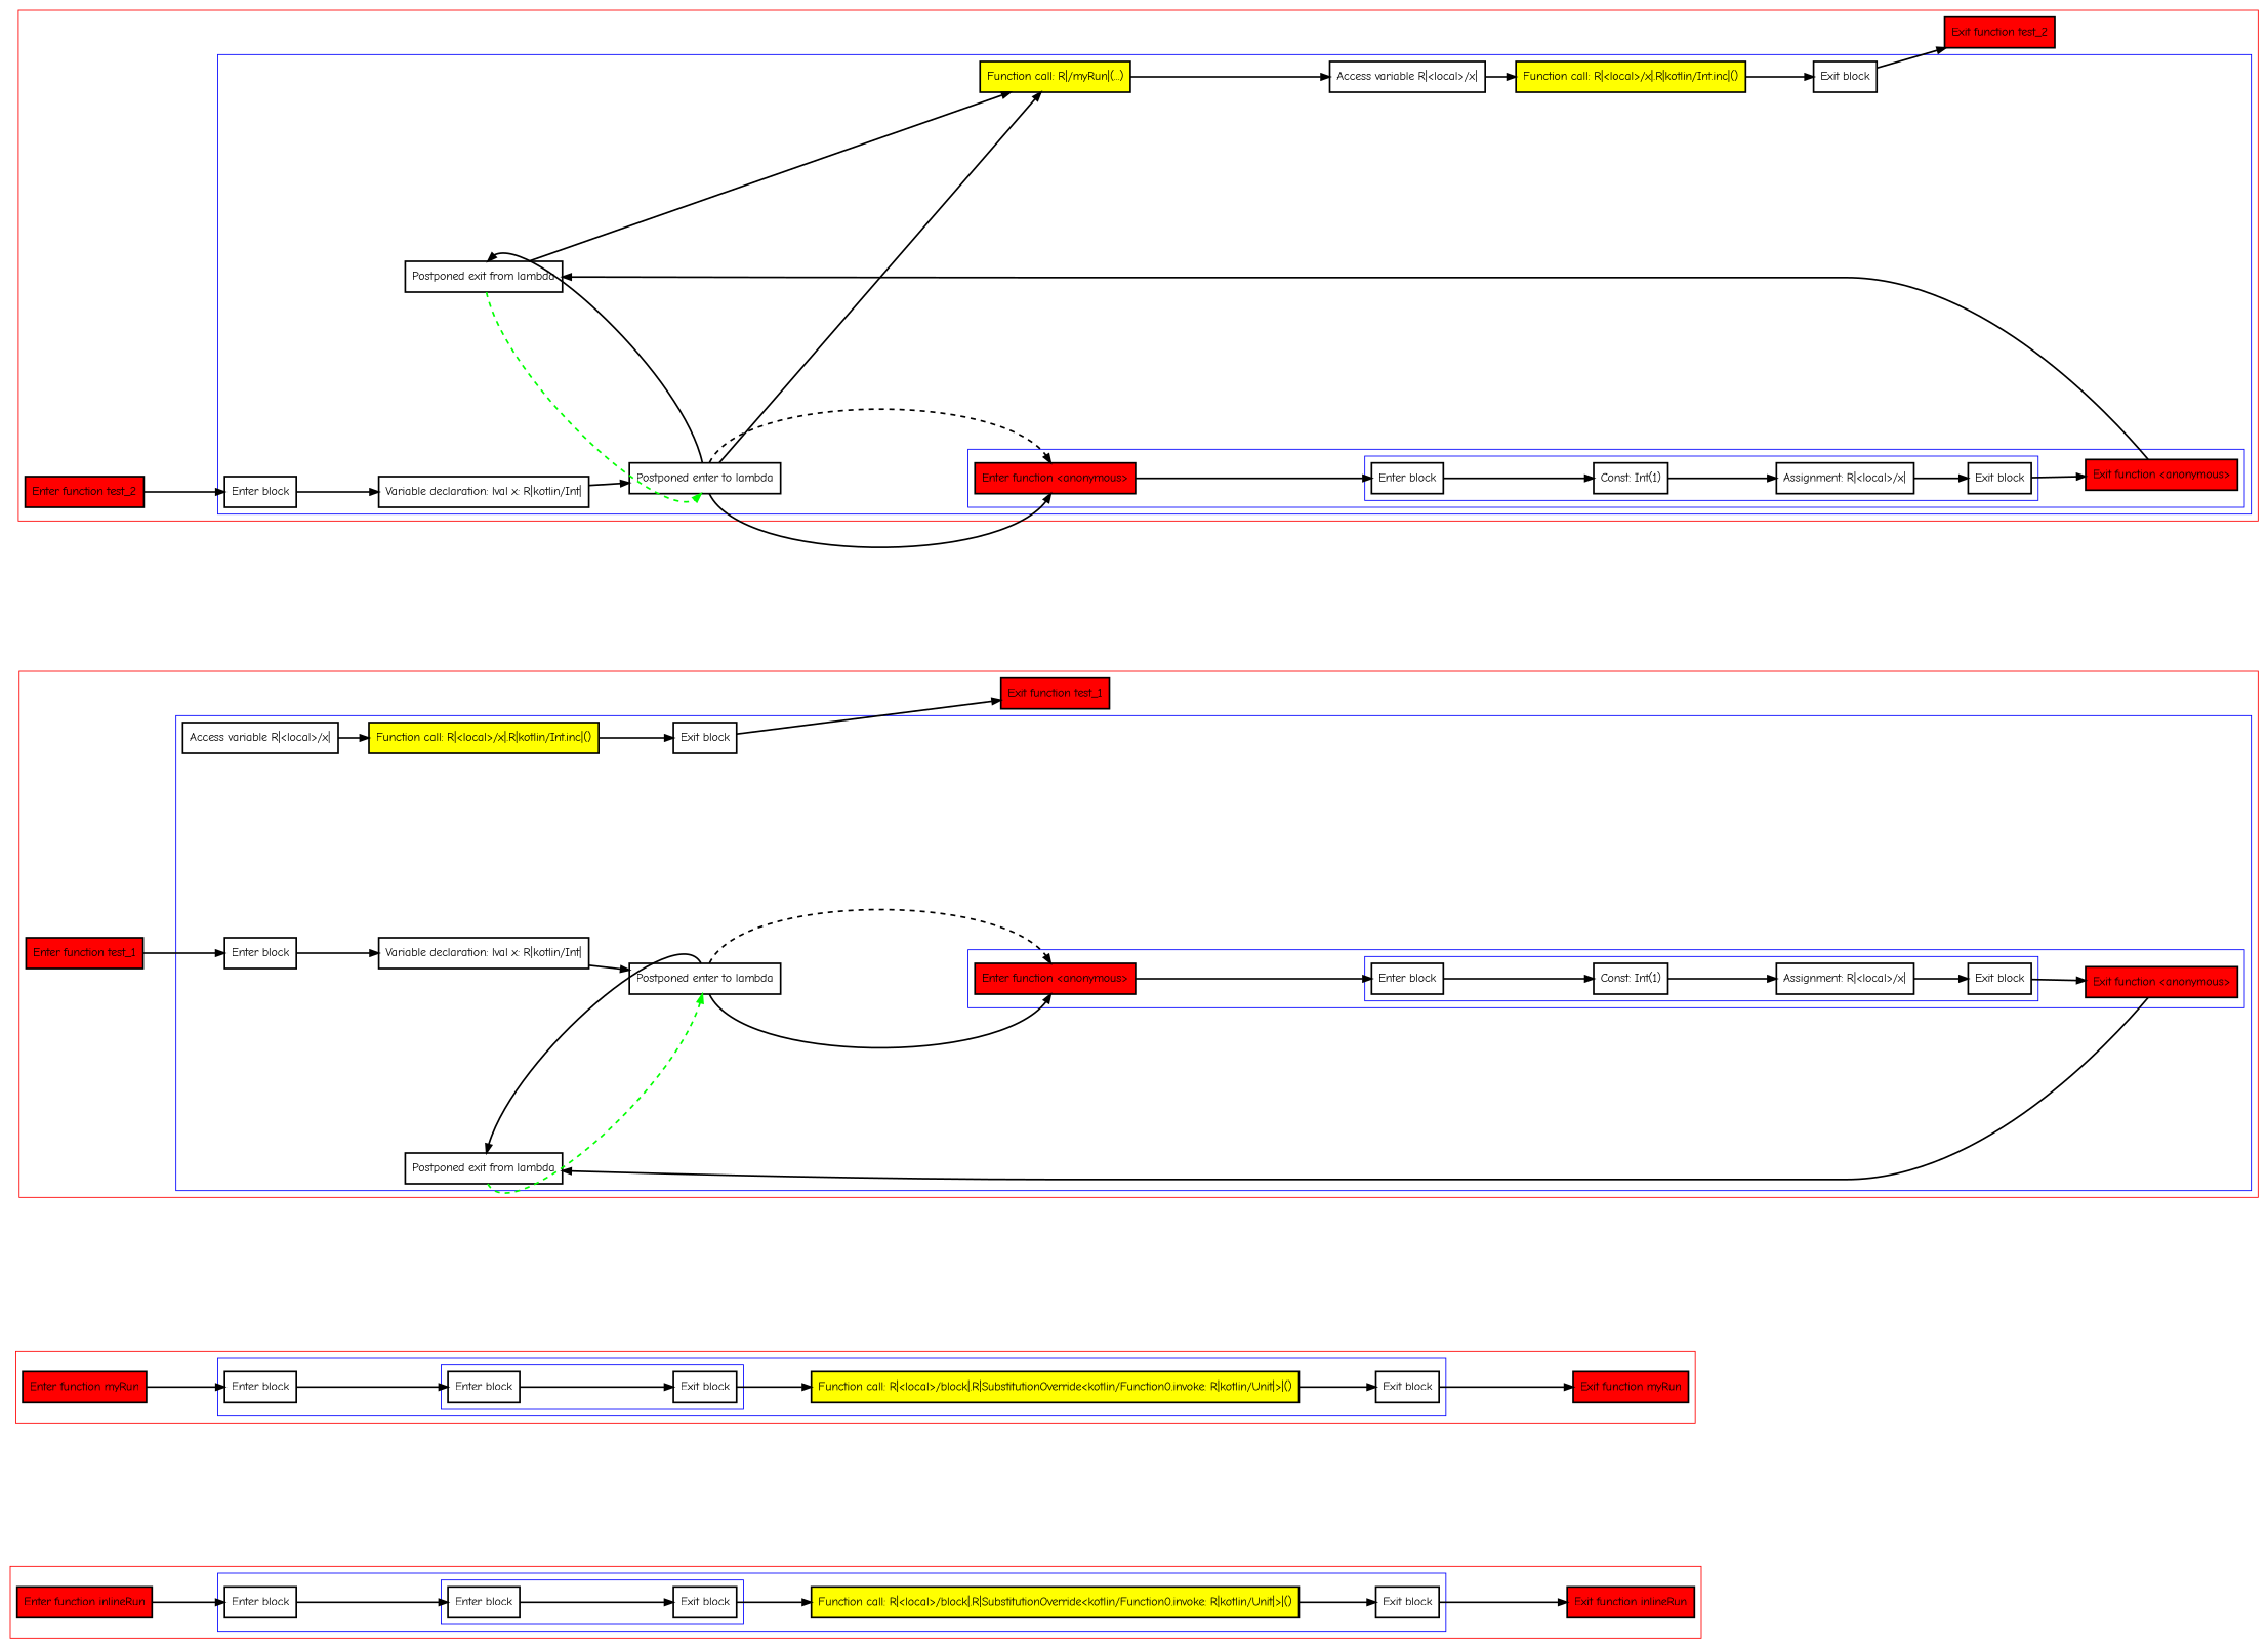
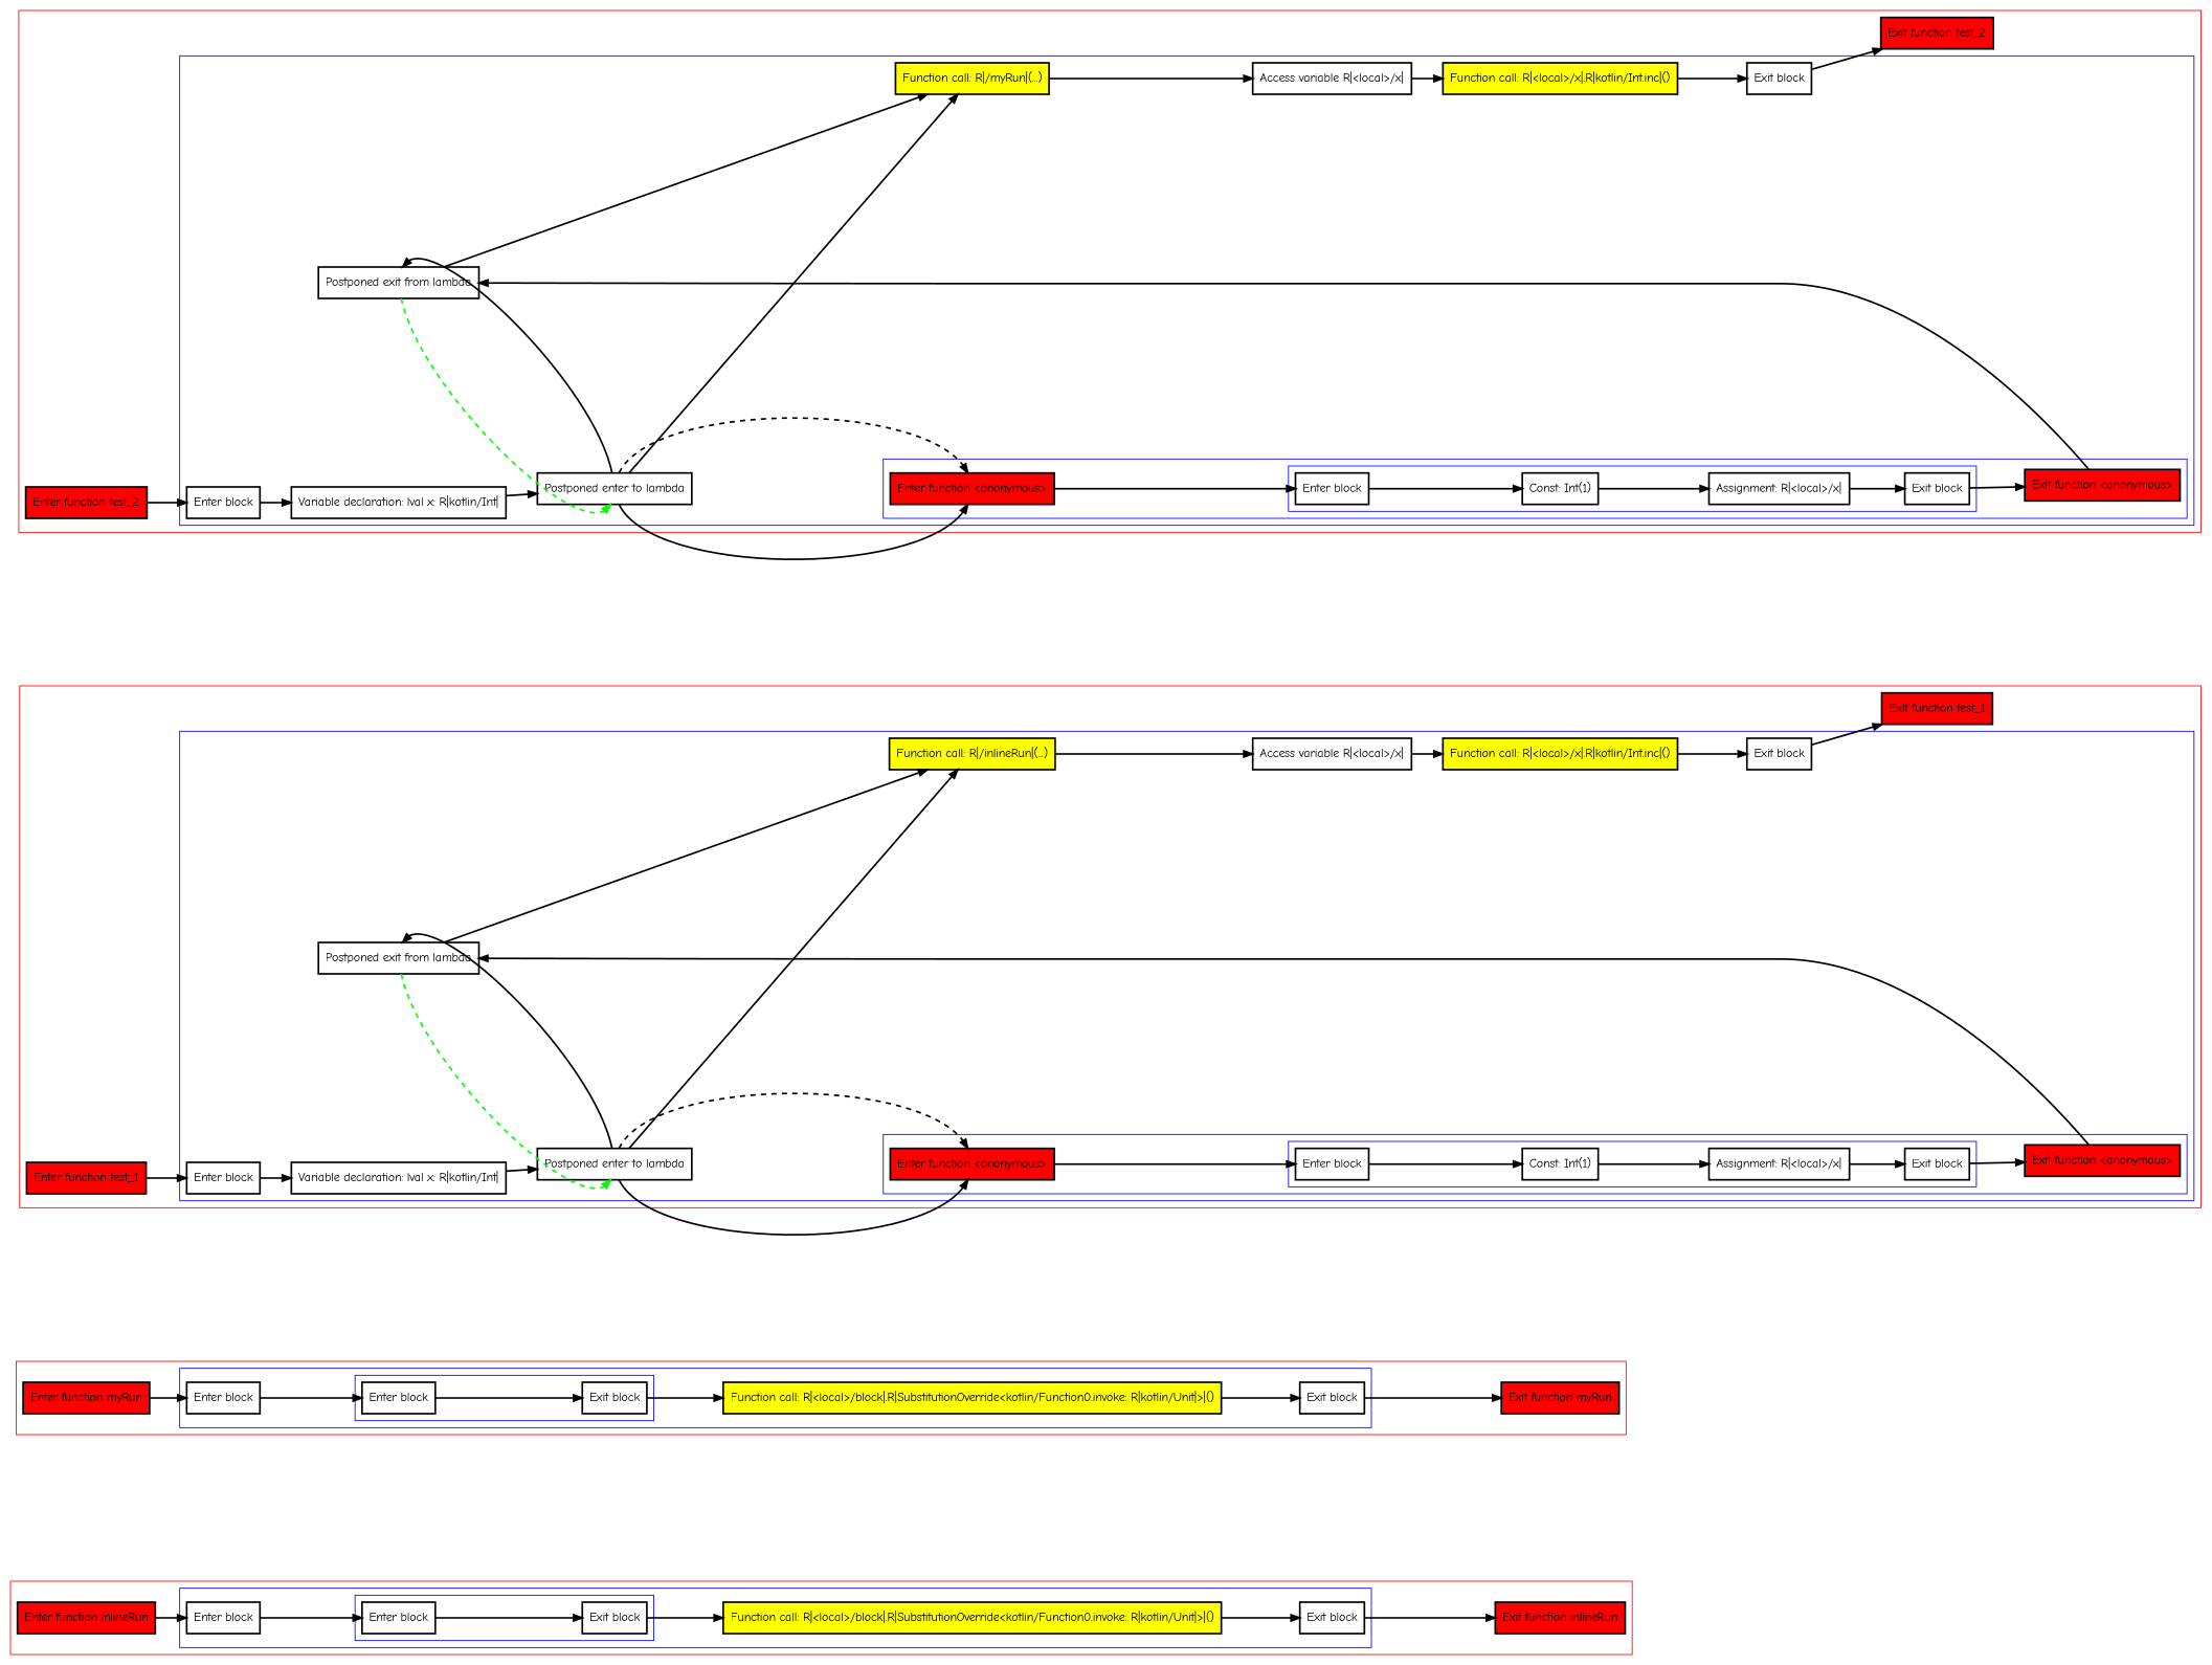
  digraph {
    nodesep=3
    rankdir=LR
    fontname="Comic Neue"
    node [penwidth=2 shape=box fontname="Comic Neue"]
    edge [penwidth=2 fontname="Comic Neue"]
    n1 [label="Enter block"]
    n2 [label="Exit block"]
    n3 [label="Enter block"]
    n4 [fillcolor=yellow label="Function call: R|<local>/block|.R|SubstitutionOverride<kotlin/Function0.invoke: R|kotlin/Unit|>|()" style=filled]
    n5 [label="Exit block"]
    n6 [fillcolor=red label="Enter function inlineRun" style=filled]
    n7 [fillcolor=red label="Exit function inlineRun" style=filled]
    n8 [label="Enter block"]
    n9 [label="Exit block"]
    n10 [label="Enter block"]
    n11 [fillcolor=yellow label="Function call: R|<local>/block|.R|SubstitutionOverride<kotlin/Function0.invoke: R|kotlin/Unit|>|()" style=filled]
    n12 [label="Exit block"]
    n13 [fillcolor=red label="Enter function myRun" style=filled]
    n14 [fillcolor=red label="Exit function myRun" style=filled]
    n15 [label="Enter block"]
    n16 [label="Const: Int(1)"]
    n17 [label="Assignment: R|<local>/x|"]
    n18 [label="Exit block"]
    n19 [fillcolor=red label="Enter function <anonymous>" style=filled]
    n20 [fillcolor=red label="Exit function <anonymous>" style=filled]
    n21 [label="Enter block"]
    n22 [label="Variable declaration: lval x: R|kotlin/Int|"]
    n23 [label="Postponed enter to lambda"]
    n24 [label="Postponed exit from lambda"]
+   n25 [fillcolor=yellow label="Function call: R|/inlineRun|(...)" style=filled]
    n26 [label="Access variable R|<local>/x|"]
    n27 [fillcolor=yellow label="Function call: R|<local>/x|.R|kotlin/Int.inc|()" style=filled]
    n28 [label="Exit block"]
    n29 [fillcolor=red label="Enter function test_1" style=filled]
    n30 [fillcolor=red label="Exit function test_1" style=filled]
    n31 [label="Enter block"]
    n32 [label="Const: Int(1)"]
    n33 [label="Assignment: R|<local>/x|"]
    n34 [label="Exit block"]
    n35 [fillcolor=red label="Enter function <anonymous>" style=filled]
    n36 [fillcolor=red label="Exit function <anonymous>" style=filled]
    n37 [label="Enter block"]
    n38 [label="Variable declaration: lval x: R|kotlin/Int|"]
    n39 [label="Postponed enter to lambda"]
    n40 [label="Postponed exit from lambda"]
    n41 [fillcolor=yellow label="Function call: R|/myRun|(...)" style=filled]
    n42 [label="Access variable R|<local>/x|"]
    n43 [fillcolor=yellow label="Function call: R|<local>/x|.R|kotlin/Int.inc|()" style=filled]
    n44 [label="Exit block"]
    n45 [fillcolor=red label="Enter function test_2" style=filled]
    n46 [fillcolor=red label="Exit function test_2" style=filled]
    subgraph cluster_1 {
      color=red
      n6
      n7
      subgraph cluster_2 {
        color=blue
        n3
        n4
        n5
        subgraph cluster_3 {
          color=blue
          n1
          n2
        }
      }
    }
    subgraph cluster_4 {
      color=red
      n13
      n14
      subgraph cluster_5 {
        color=blue
        n10
        n11
        n12
        subgraph cluster_6 {
          color=blue
          n8
          n9
        }
      }
    }
    subgraph cluster_7 {
      color=red
      n29
      n30
      subgraph cluster_8 {
        color=blue
        n21
        n22
        n23
        n24
+       n25
        n26
        n27
        n28
        subgraph cluster_9 {
          color=blue
          n19
          n20
          subgraph cluster_10 {
            color=blue
            n15
            n16
            n17
            n18
          }
        }
      }
    }
    subgraph cluster_11 {
      color=red
      n45
      n46
      subgraph cluster_12 {
        color=blue
        n37
        n38
        n39
        n40
        n41
        n42
        n43
        n44
        subgraph cluster_13 {
          color=blue
          n35
          n36
          subgraph cluster_14 {
            color=blue
            n31
            n32
            n33
            n34
          }
        }
      }
    }
    n1 -> n2
    n2 -> n4
    n3 -> n1
    n4 -> n5
    n5 -> n7
    n6 -> n3
    n8 -> n9
    n9 -> n11
    n10 -> n8
    n11 -> n12
    n12 -> n14
    n13 -> n10
    n15 -> n16
    n16 -> n17
    n17 -> n18
    n18 -> n20
    n19 -> n15
    n20 -> n24
    n21 -> n22
    n22 -> n23
    n23 -> n19
    n23 -> n19 [style=dashed]
    n23 -> n24
+   n23 -> n25
    n24 -> n23 [color=green style=dashed]
+   n24 -> n25
+   n25 -> n26
    n26 -> n27
    n27 -> n28
    n28 -> n30
    n29 -> n21
    n31 -> n32
    n32 -> n33
    n33 -> n34
    n34 -> n36
    n35 -> n31
    n36 -> n40
    n37 -> n38
    n38 -> n39
    n39 -> n35
    n39 -> n35 [style=dashed]
    n39 -> n40
    n39 -> n41
    n40 -> n39 [color=green style=dashed]
    n40 -> n41
    n41 -> n42
    n42 -> n43
    n43 -> n44
    n44 -> n46
    n45 -> n37
  }
